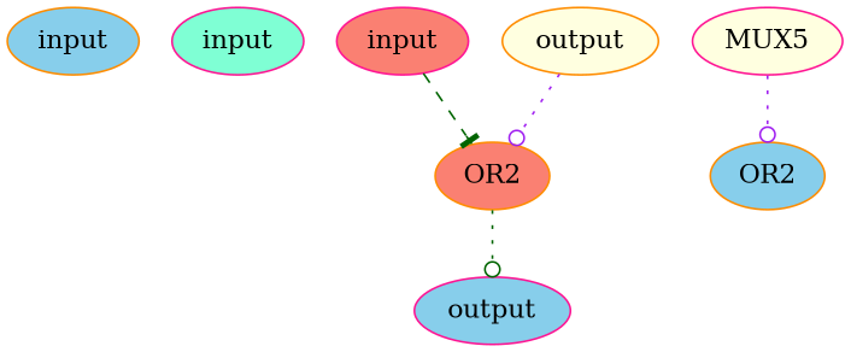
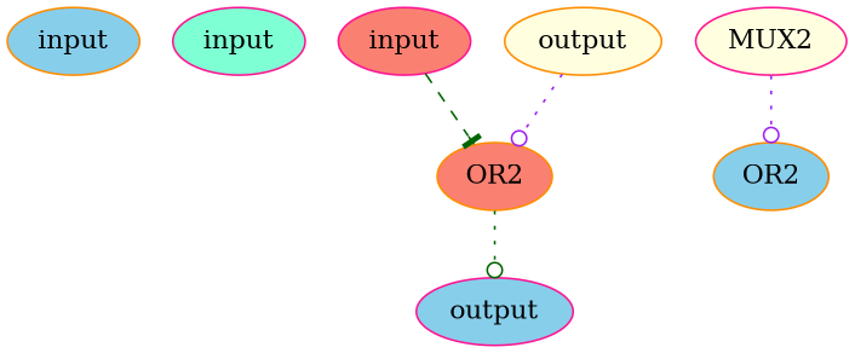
  digraph {
    node [style=filled fillcolor=skyblue color=darkorange]
    edge [color=darkgreen style=dotted arrowhead=odot]
    n1 [label=input]
    n2 [label=input fillcolor=aquamarine color=deeppink]
    n3 [label=input fillcolor=salmon color=deeppink]
    n4 [label=OR2 fillcolor=salmon]
-   n5 [b0=A b1=B label=MUX5 sel=C fillcolor=lightyellow color=deeppink]
+   n5 [b0=A b1=B label=MUX2 sel=C fillcolor=lightyellow color=deeppink]
    n6 [label=OR2]
    n7 [label=output color=deeppink]
    n8 [label=output fillcolor=lightyellow]
    n3 -> n4 [style=dashed arrowhead=tee]
    n4 -> n7
    n5 -> n6 [color=purple]
    n8 -> n4 [color=purple]
  }
